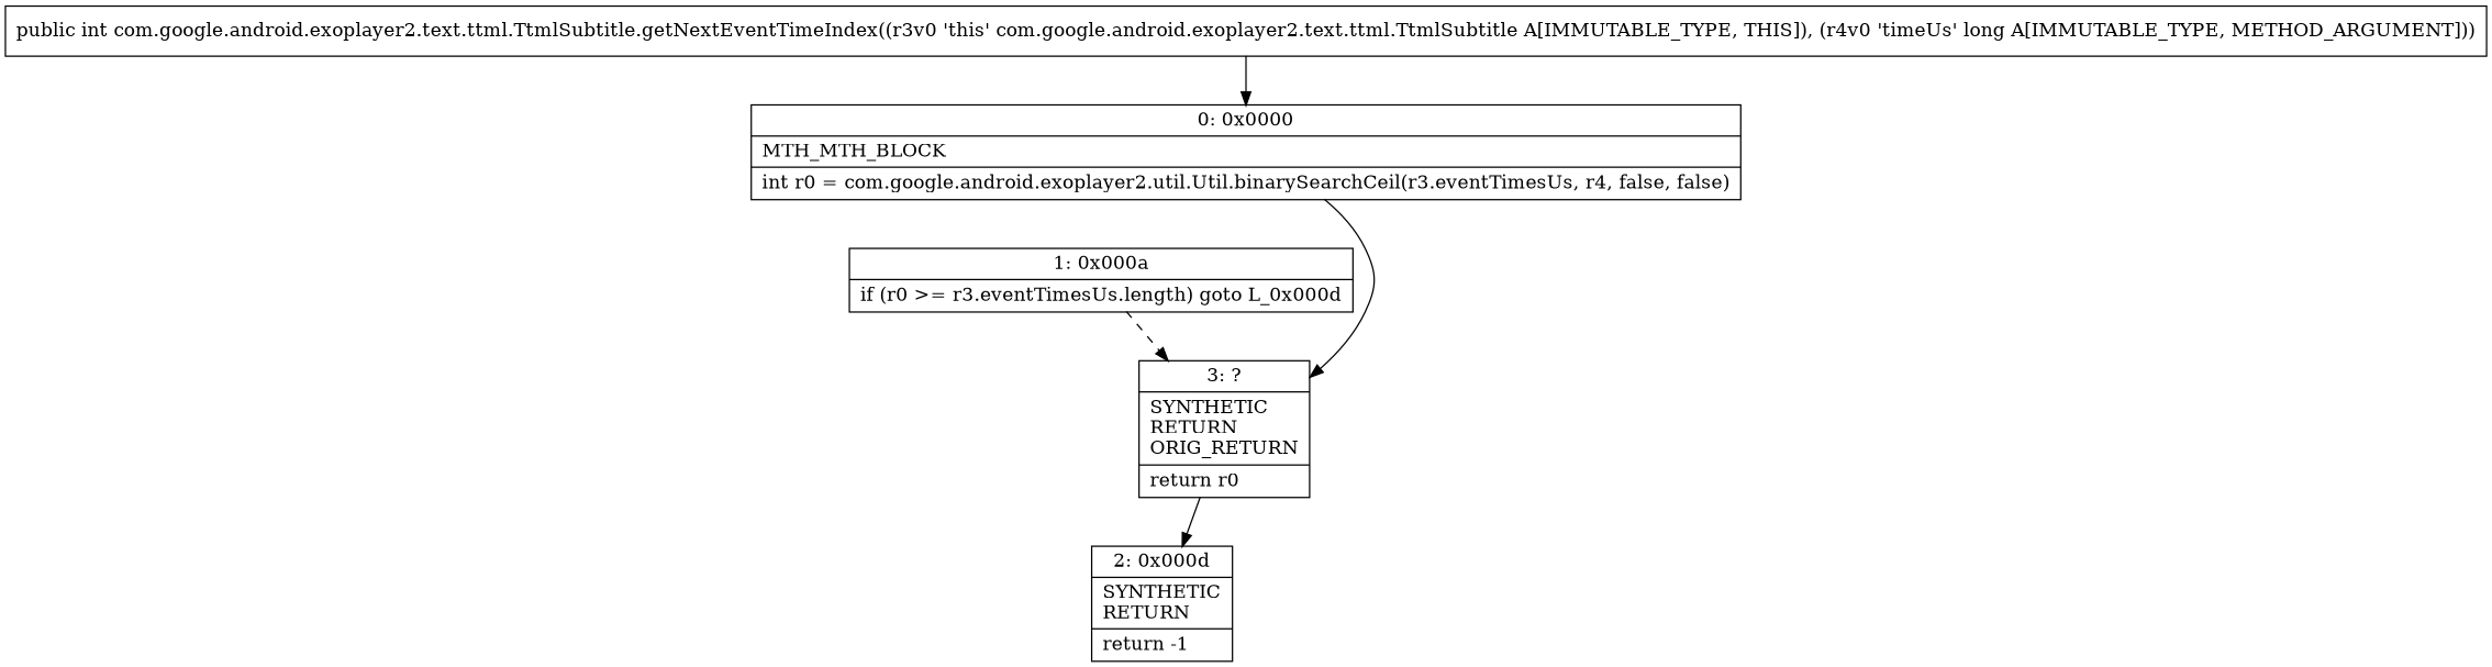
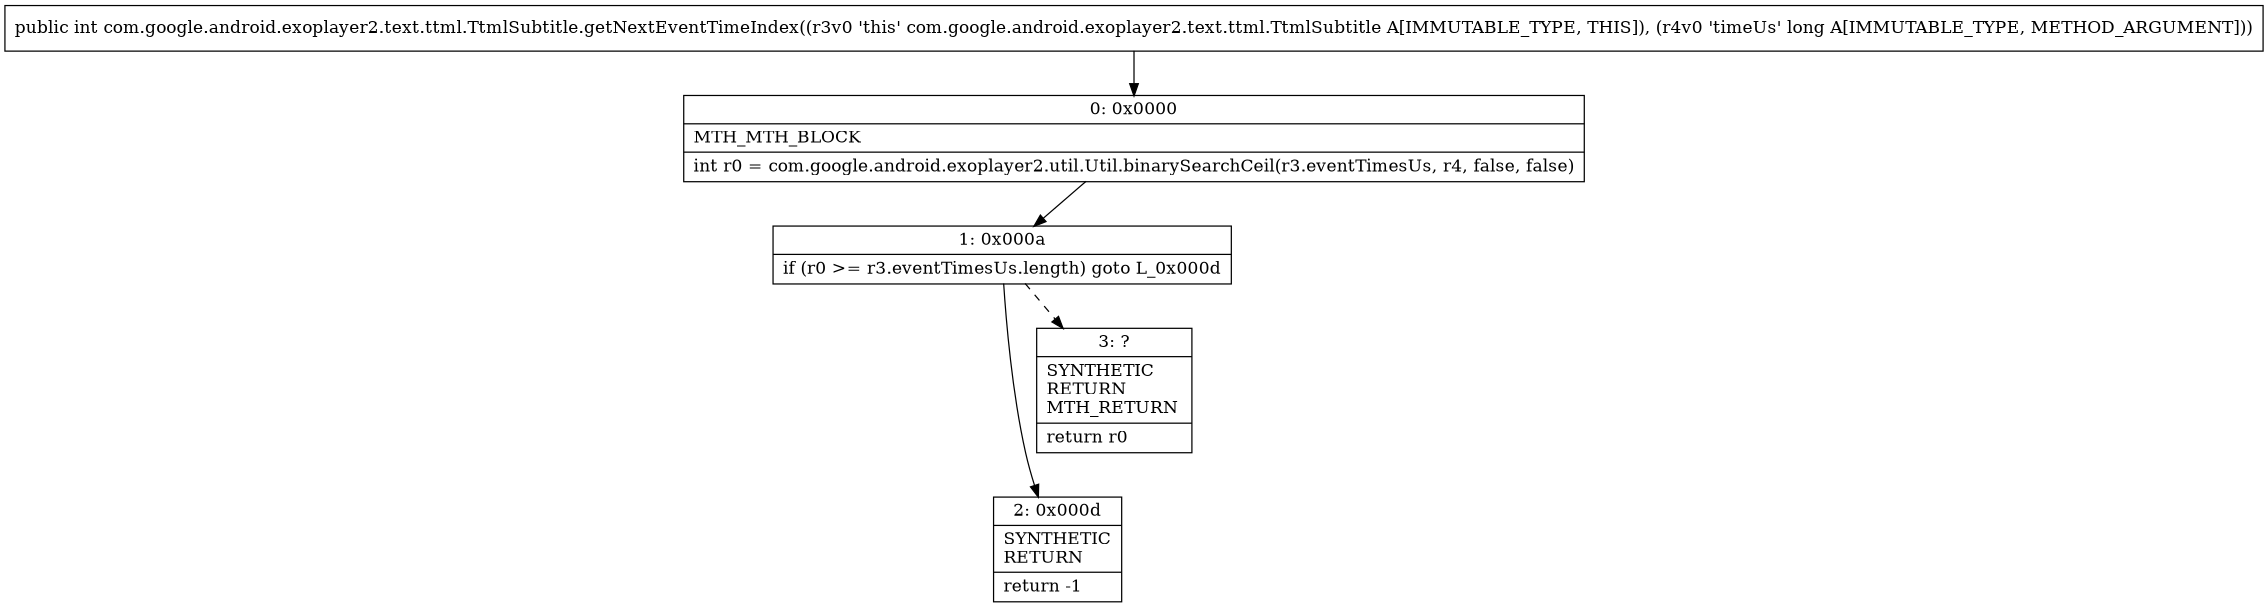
  digraph {
    node [shape=record]
    n1 [label="{0\:\ 0x0000|MTH_MTH_BLOCK\l|int r0 = com.google.android.exoplayer2.util.Util.binarySearchCeil(r3.eventTimesUs, r4, false, false)\l}"]
    n2 [label="{1\:\ 0x000a|if (r0 \>= r3.eventTimesUs.length) goto L_0x000d\l}"]
    n3 [label="{2\:\ 0x000d|SYNTHETIC\lRETURN\l|return \-1\l}"]
-   n4 [label="{3\:\ ?|SYNTHETIC\lRETURN\lORIG_RETURN\l|return r0\l}"]
+   n4 [label="{3\:\ ?|SYNTHETIC\lRETURN\lMTH_RETURN\l|return r0\l}"]
    n5 [label="{public int com.google.android.exoplayer2.text.ttml.TtmlSubtitle.getNextEventTimeIndex((r3v0 'this' com.google.android.exoplayer2.text.ttml.TtmlSubtitle A[IMMUTABLE_TYPE, THIS]), (r4v0 'timeUs' long A[IMMUTABLE_TYPE, METHOD_ARGUMENT])) }"]
-   n1 -> n4
-   n4 -> n3
+   n1 -> n2
+   n2 -> n3
    n2 -> n4 [style=dashed]
    n5 -> n1
  }
